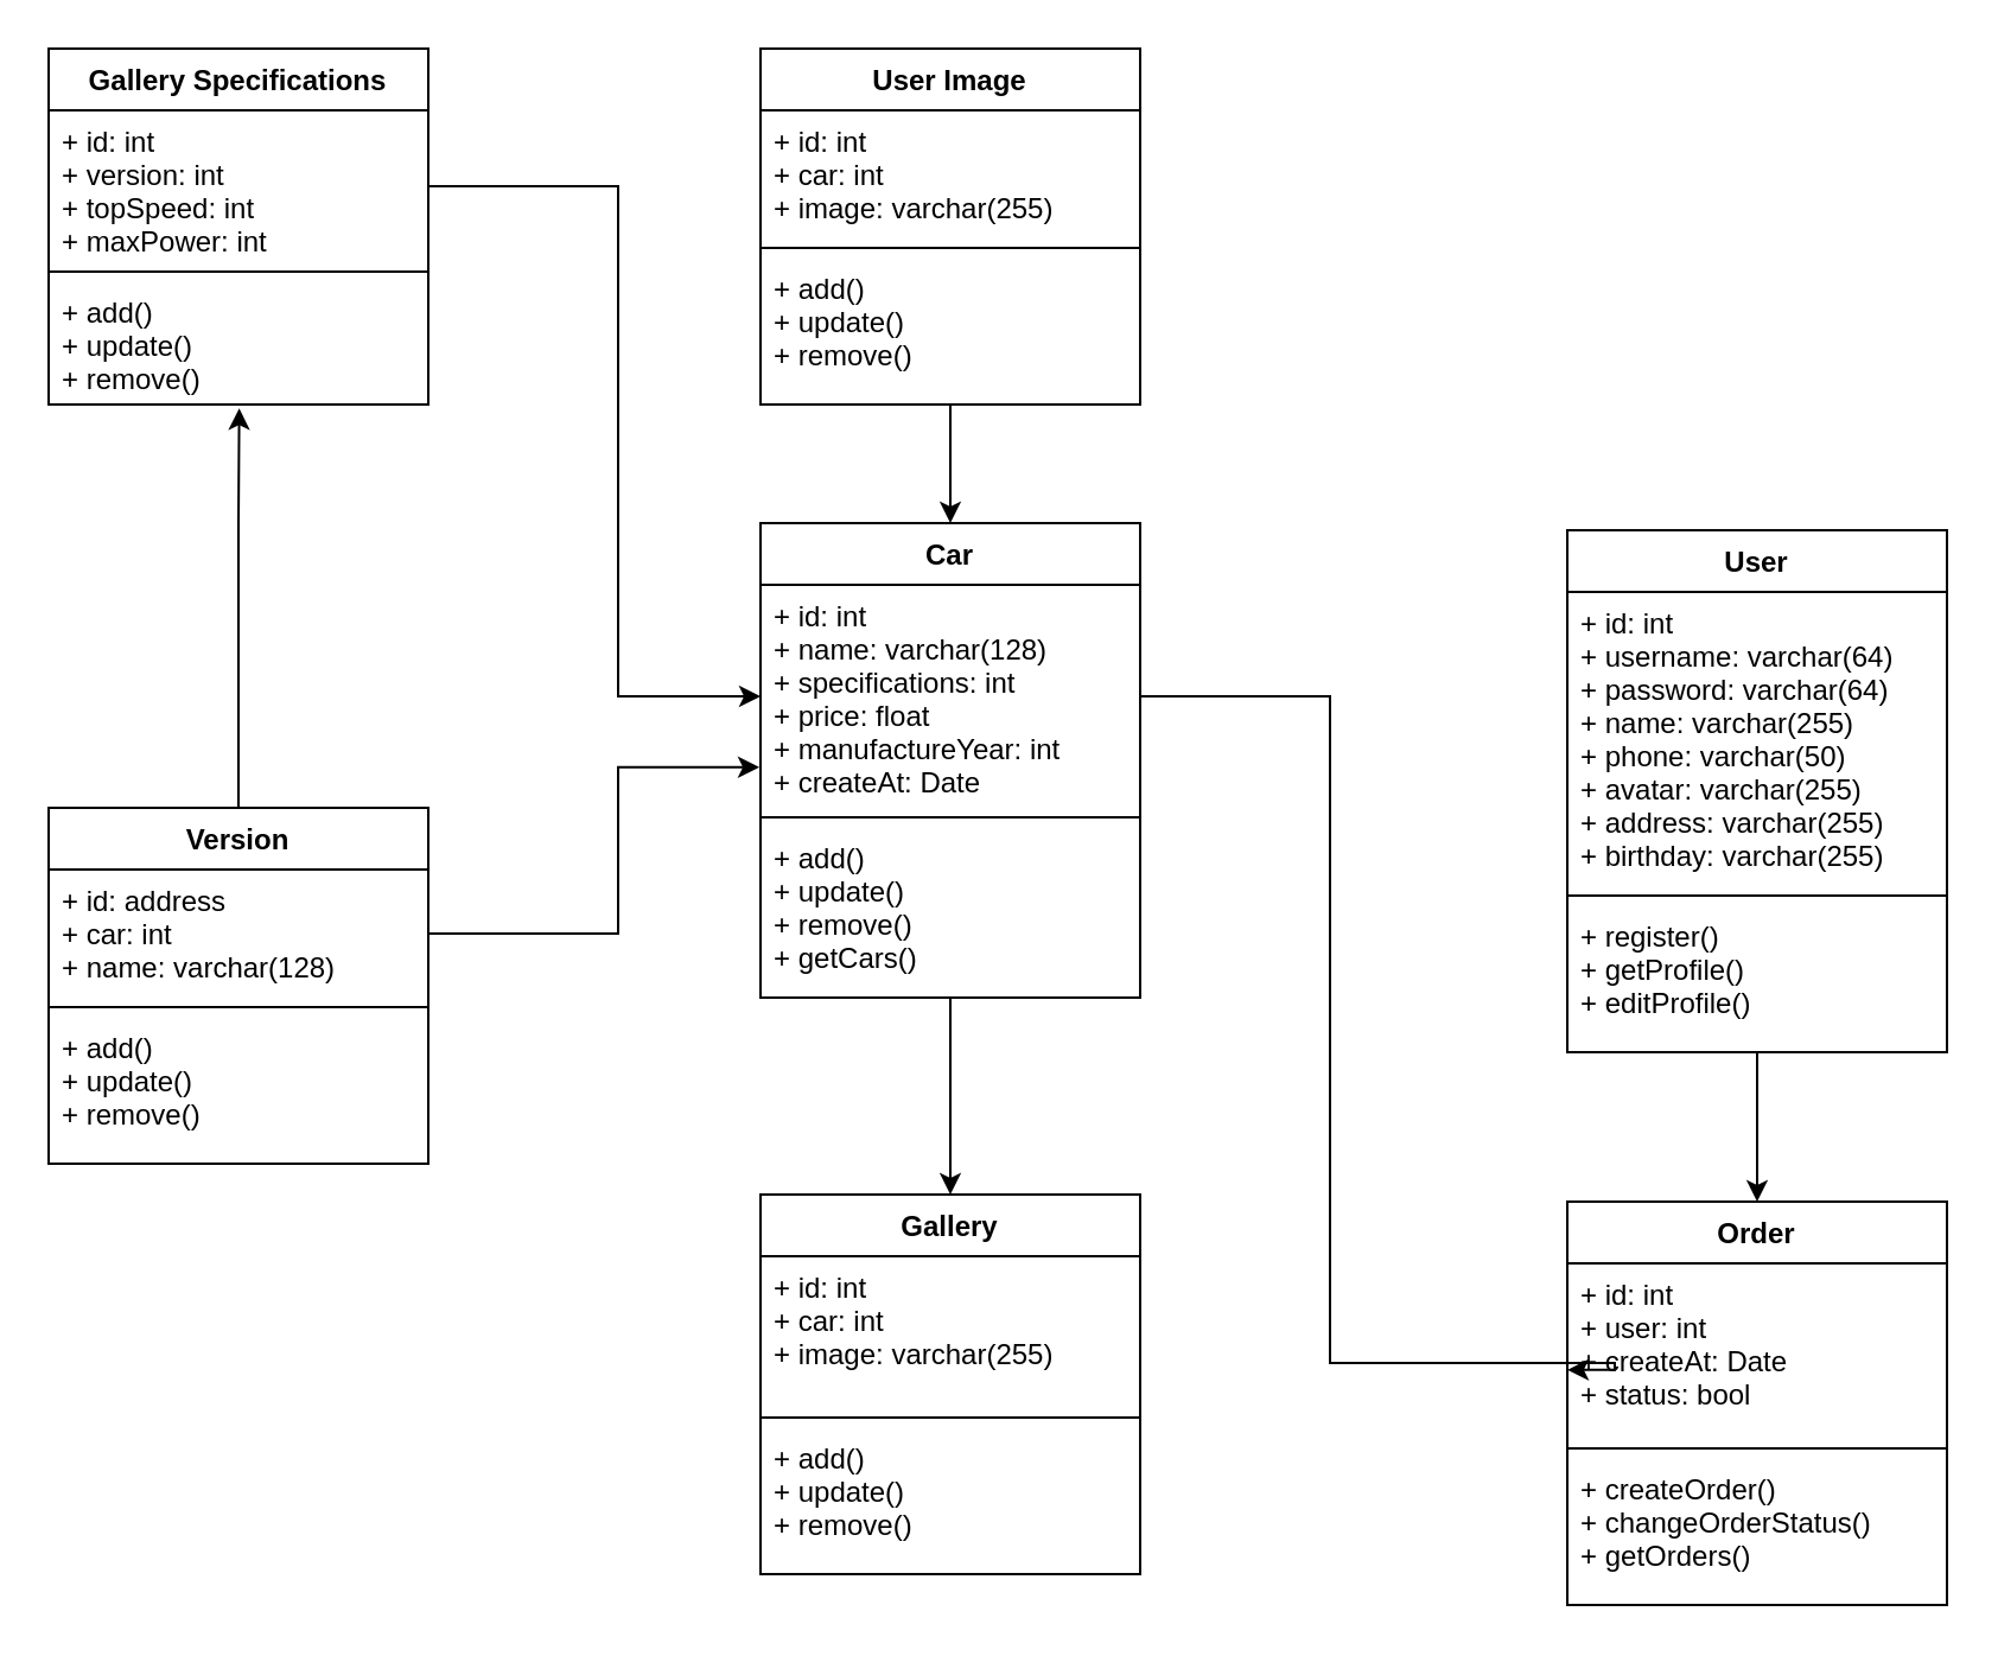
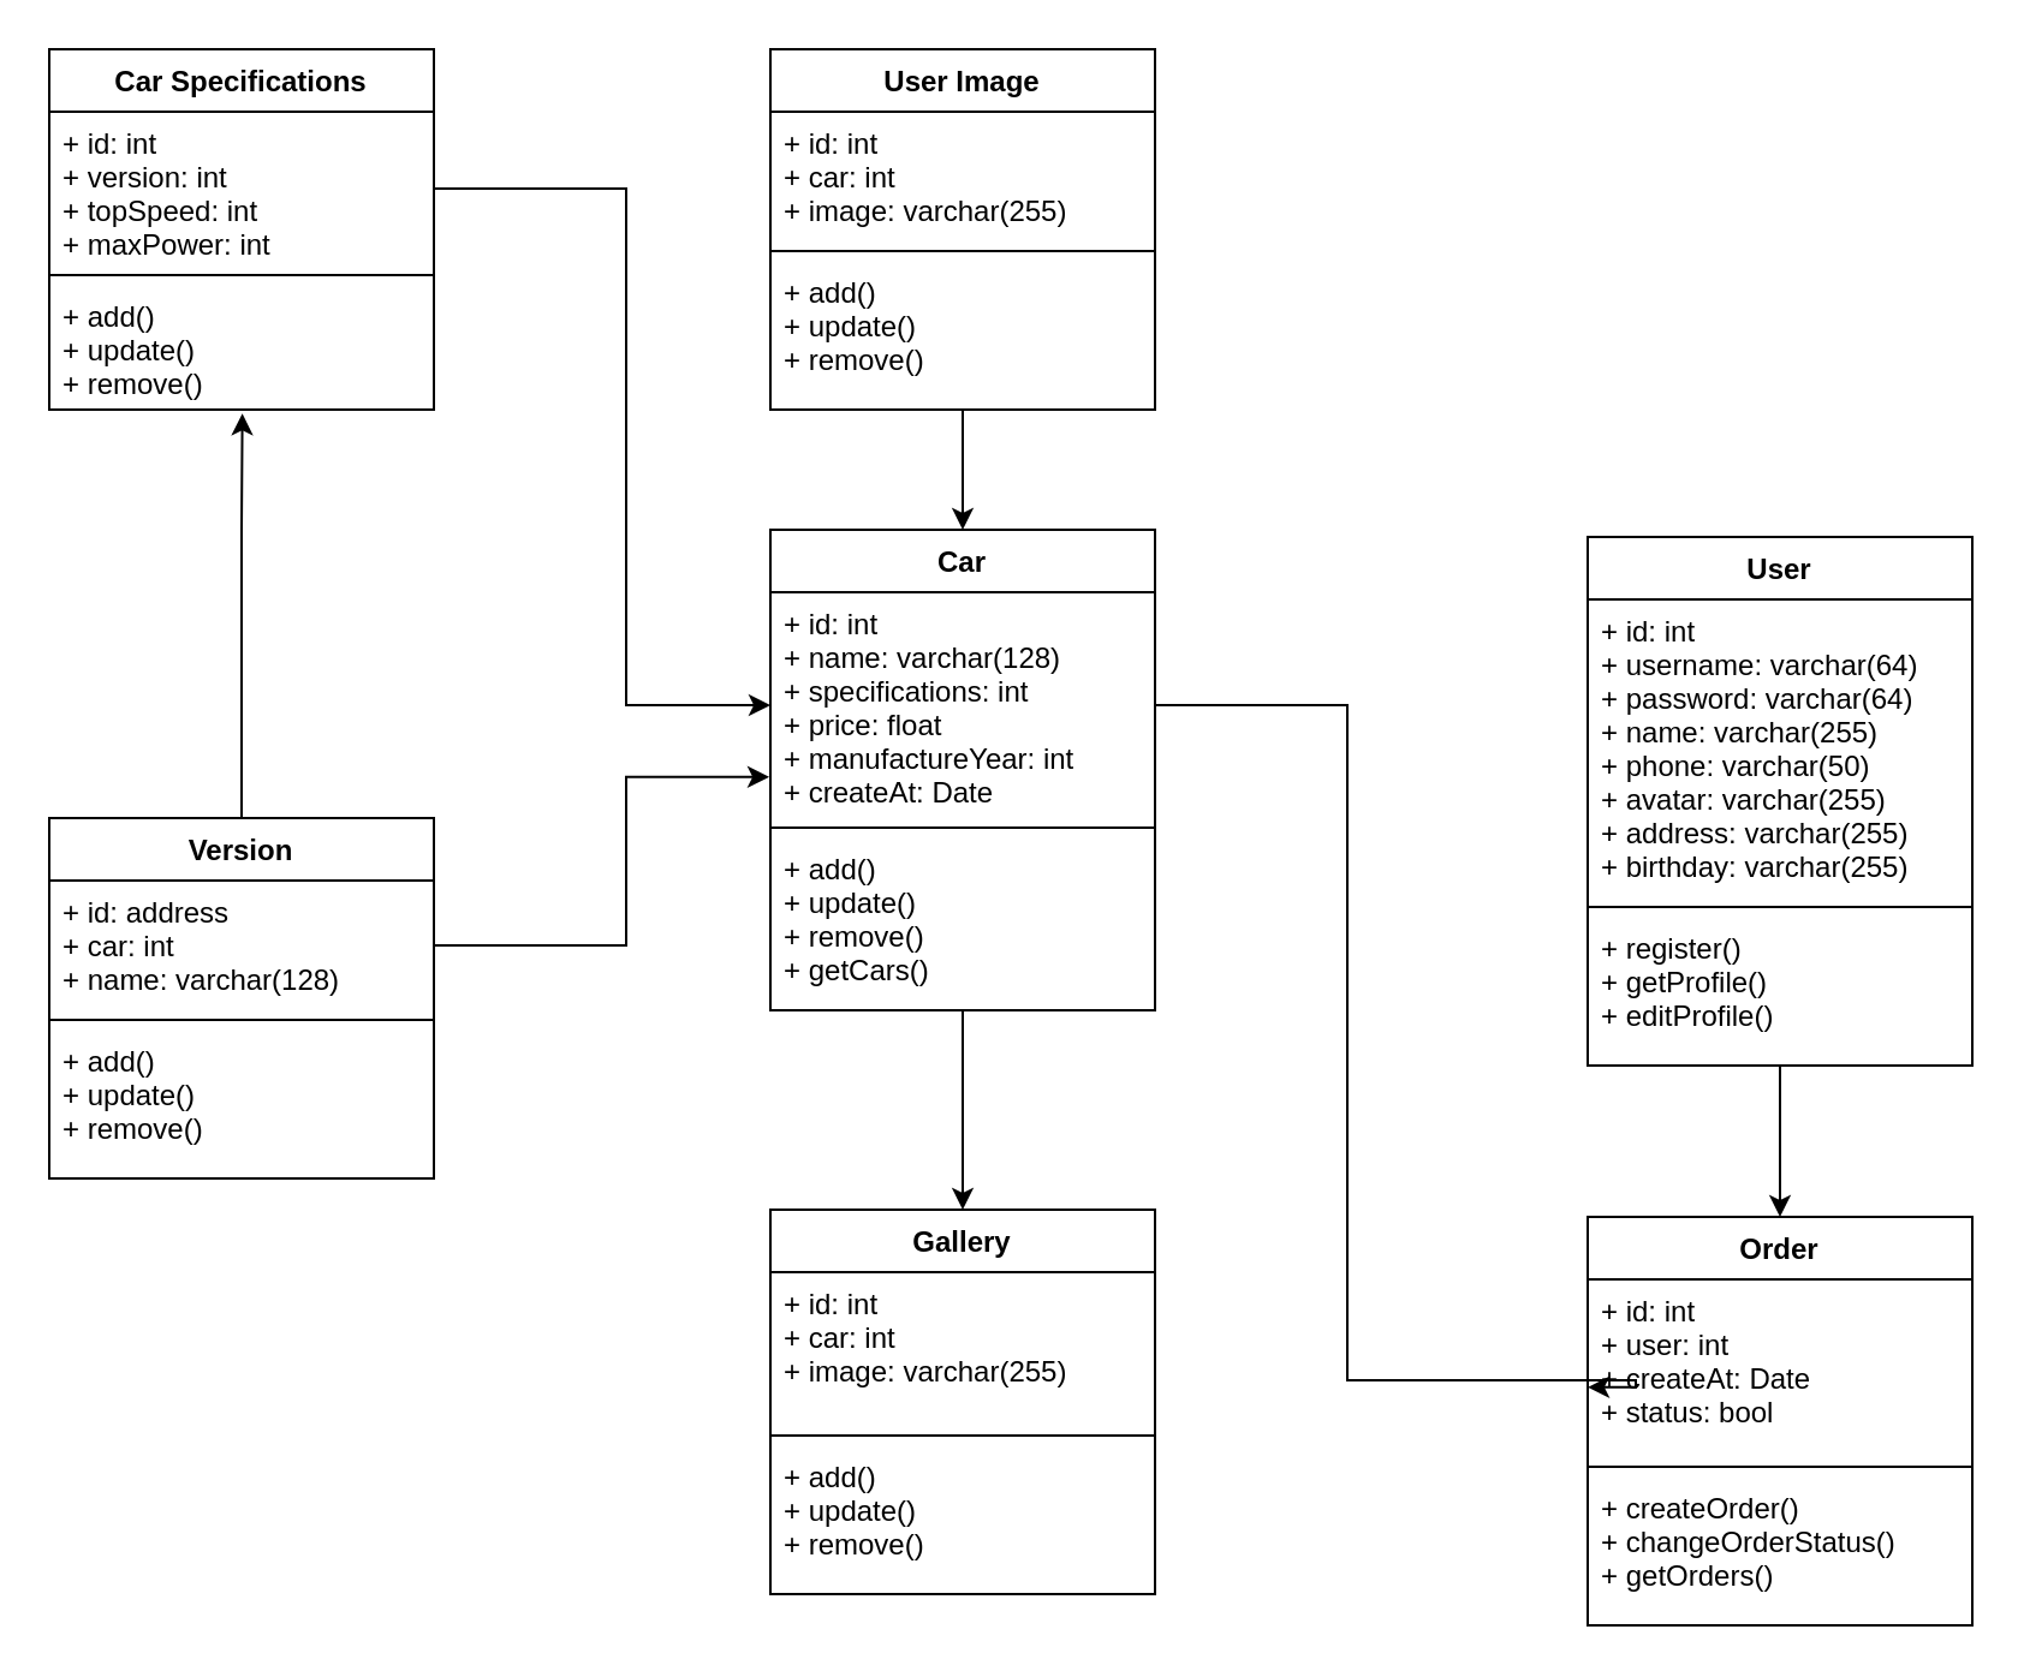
  <mxCell id="0" />
  <mxCell id="1" parent="0" />
  <mxCell id="2" style="edgeStyle=orthogonalEdgeStyle;rounded=0;orthogonalLoop=1;jettySize=auto;html=1;entryX=0.5;entryY=0;entryDx=0;entryDy=0;" parent="1" source="3" target="21" edge="1"><mxGeometry relative="1" as="geometry" /></mxCell>
  <mxCell id="3" value="Car" style="swimlane;fontStyle=1;align=center;verticalAlign=top;childLayout=stackLayout;horizontal=1;startSize=26;horizontalStack=0;resizeParent=1;resizeParentMax=0;resizeLast=0;collapsible=1;marginBottom=0;" parent="1" vertex="1"><mxGeometry x="320" y="220" width="160" height="200" as="geometry" /></mxCell>
  <mxCell id="4" value="+ id: int&#10;+ name: varchar(128)&#10;+ specifications: int&#10;+ price: float&#10;+ manufactureYear: int&#10;+ createAt: Date" style="text;strokeColor=none;fillColor=none;align=left;verticalAlign=top;spacingLeft=4;spacingRight=4;overflow=hidden;rotatable=0;points=[[0,0.5],[1,0.5]];portConstraint=eastwest;" parent="3" vertex="1"><mxGeometry y="26" width="160" height="94" as="geometry" /></mxCell>
  <mxCell id="5" value="" style="line;strokeWidth=1;fillColor=none;align=left;verticalAlign=middle;spacingTop=-1;spacingLeft=3;spacingRight=3;rotatable=0;labelPosition=right;points=[];portConstraint=eastwest;" parent="3" vertex="1"><mxGeometry y="120" width="160" height="8" as="geometry" /></mxCell>
  <mxCell id="6" value="+ add()&#10;+ update()&#10;+ remove()&#10;+ getCars()" style="text;strokeColor=none;fillColor=none;align=left;verticalAlign=top;spacingLeft=4;spacingRight=4;overflow=hidden;rotatable=0;points=[[0,0.5],[1,0.5]];portConstraint=eastwest;" parent="3" vertex="1"><mxGeometry y="128" width="160" height="72" as="geometry" /></mxCell>
- <mxCell id="7" value="Gallery Specifications" style="swimlane;fontStyle=1;align=center;verticalAlign=top;childLayout=stackLayout;horizontal=1;startSize=26;horizontalStack=0;resizeParent=1;resizeParentMax=0;resizeLast=0;collapsible=1;marginBottom=0;" parent="1" vertex="1"><mxGeometry x="20" y="20" width="160" height="150" as="geometry" /></mxCell>
+ <mxCell id="7" value="Car Specifications" style="swimlane;fontStyle=1;align=center;verticalAlign=top;childLayout=stackLayout;horizontal=1;startSize=26;horizontalStack=0;resizeParent=1;resizeParentMax=0;resizeLast=0;collapsible=1;marginBottom=0;" parent="1" vertex="1"><mxGeometry x="20" y="20" width="160" height="150" as="geometry" /></mxCell>
  <mxCell id="8" value="+ id: int&#10;+ version: int&#10;+ topSpeed: int&#10;+ maxPower: int" style="text;strokeColor=none;fillColor=none;align=left;verticalAlign=top;spacingLeft=4;spacingRight=4;overflow=hidden;rotatable=0;points=[[0,0.5],[1,0.5]];portConstraint=eastwest;" parent="7" vertex="1"><mxGeometry y="26" width="160" height="64" as="geometry" /></mxCell>
  <mxCell id="9" value="" style="line;strokeWidth=1;fillColor=none;align=left;verticalAlign=middle;spacingTop=-1;spacingLeft=3;spacingRight=3;rotatable=0;labelPosition=right;points=[];portConstraint=eastwest;" parent="7" vertex="1"><mxGeometry y="90" width="160" height="8" as="geometry" /></mxCell>
  <mxCell id="10" value="+ add()&#10;+ update()&#10;+ remove()" style="text;strokeColor=none;fillColor=none;align=left;verticalAlign=top;spacingLeft=4;spacingRight=4;overflow=hidden;rotatable=0;points=[[0,0.5],[1,0.5]];portConstraint=eastwest;" parent="7" vertex="1"><mxGeometry y="98" width="160" height="52" as="geometry" /></mxCell>
  <mxCell id="11" style="edgeStyle=orthogonalEdgeStyle;rounded=0;orthogonalLoop=1;jettySize=auto;html=1;entryX=0.5;entryY=0;entryDx=0;entryDy=0;" parent="1" source="12" target="3" edge="1"><mxGeometry relative="1" as="geometry" /></mxCell>
  <mxCell id="12" value="User Image" style="swimlane;fontStyle=1;align=center;verticalAlign=top;childLayout=stackLayout;horizontal=1;startSize=26;horizontalStack=0;resizeParent=1;resizeParentMax=0;resizeLast=0;collapsible=1;marginBottom=0;" parent="1" vertex="1"><mxGeometry x="320" y="20" width="160" height="150" as="geometry" /></mxCell>
  <mxCell id="13" value="+ id: int &#10;+ car: int&#10;+ image: varchar(255)&#10;&#10;" style="text;strokeColor=none;fillColor=none;align=left;verticalAlign=top;spacingLeft=4;spacingRight=4;overflow=hidden;rotatable=0;points=[[0,0.5],[1,0.5]];portConstraint=eastwest;" parent="12" vertex="1"><mxGeometry y="26" width="160" height="54" as="geometry" /></mxCell>
  <mxCell id="14" value="" style="line;strokeWidth=1;fillColor=none;align=left;verticalAlign=middle;spacingTop=-1;spacingLeft=3;spacingRight=3;rotatable=0;labelPosition=right;points=[];portConstraint=eastwest;" parent="12" vertex="1"><mxGeometry y="80" width="160" height="8" as="geometry" /></mxCell>
  <mxCell id="15" value="+ add()&#10;+ update()&#10;+ remove()" style="text;strokeColor=none;fillColor=none;align=left;verticalAlign=top;spacingLeft=4;spacingRight=4;overflow=hidden;rotatable=0;points=[[0,0.5],[1,0.5]];portConstraint=eastwest;" parent="12" vertex="1"><mxGeometry y="88" width="160" height="62" as="geometry" /></mxCell>
  <mxCell id="16" style="edgeStyle=orthogonalEdgeStyle;rounded=0;orthogonalLoop=1;jettySize=auto;html=1;entryX=0.502;entryY=1.032;entryDx=0;entryDy=0;entryPerimeter=0;" parent="1" source="17" target="10" edge="1"><mxGeometry relative="1" as="geometry"><Array as="points"><mxPoint x="100" y="220" /><mxPoint x="100" y="220" /></Array></mxGeometry></mxCell>
  <mxCell id="17" value="Version" style="swimlane;fontStyle=1;align=center;verticalAlign=top;childLayout=stackLayout;horizontal=1;startSize=26;horizontalStack=0;resizeParent=1;resizeParentMax=0;resizeLast=0;collapsible=1;marginBottom=0;" parent="1" vertex="1"><mxGeometry x="20" y="340" width="160" height="150" as="geometry" /></mxCell>
  <mxCell id="18" value="+ id: address&#10;+ car: int&#10;+ name: varchar(128)" style="text;strokeColor=none;fillColor=none;align=left;verticalAlign=top;spacingLeft=4;spacingRight=4;overflow=hidden;rotatable=0;points=[[0,0.5],[1,0.5]];portConstraint=eastwest;" parent="17" vertex="1"><mxGeometry y="26" width="160" height="54" as="geometry" /></mxCell>
  <mxCell id="19" value="" style="line;strokeWidth=1;fillColor=none;align=left;verticalAlign=middle;spacingTop=-1;spacingLeft=3;spacingRight=3;rotatable=0;labelPosition=right;points=[];portConstraint=eastwest;" parent="17" vertex="1"><mxGeometry y="80" width="160" height="8" as="geometry" /></mxCell>
  <mxCell id="20" value="+ add()&#10;+ update()&#10;+ remove()" style="text;strokeColor=none;fillColor=none;align=left;verticalAlign=top;spacingLeft=4;spacingRight=4;overflow=hidden;rotatable=0;points=[[0,0.5],[1,0.5]];portConstraint=eastwest;" parent="17" vertex="1"><mxGeometry y="88" width="160" height="62" as="geometry" /></mxCell>
  <mxCell id="21" value="Gallery" style="swimlane;fontStyle=1;align=center;verticalAlign=top;childLayout=stackLayout;horizontal=1;startSize=26;horizontalStack=0;resizeParent=1;resizeParentMax=0;resizeLast=0;collapsible=1;marginBottom=0;" parent="1" vertex="1"><mxGeometry x="320" y="503" width="160" height="160" as="geometry" /></mxCell>
  <mxCell id="22" value="+ id: int&#10;+ car: int&#10;+ image: varchar(255)" style="text;strokeColor=none;fillColor=none;align=left;verticalAlign=top;spacingLeft=4;spacingRight=4;overflow=hidden;rotatable=0;points=[[0,0.5],[1,0.5]];portConstraint=eastwest;" parent="21" vertex="1"><mxGeometry y="26" width="160" height="64" as="geometry" /></mxCell>
  <mxCell id="23" value="" style="line;strokeWidth=1;fillColor=none;align=left;verticalAlign=middle;spacingTop=-1;spacingLeft=3;spacingRight=3;rotatable=0;labelPosition=right;points=[];portConstraint=eastwest;" parent="21" vertex="1"><mxGeometry y="90" width="160" height="8" as="geometry" /></mxCell>
  <mxCell id="24" value="+ add()&#10;+ update()&#10;+ remove()" style="text;strokeColor=none;fillColor=none;align=left;verticalAlign=top;spacingLeft=4;spacingRight=4;overflow=hidden;rotatable=0;points=[[0,0.5],[1,0.5]];portConstraint=eastwest;" parent="21" vertex="1"><mxGeometry y="98" width="160" height="62" as="geometry" /></mxCell>
  <mxCell id="25" style="edgeStyle=orthogonalEdgeStyle;rounded=0;orthogonalLoop=1;jettySize=auto;html=1;entryX=0;entryY=0.5;entryDx=0;entryDy=0;" parent="1" source="8" target="4" edge="1"><mxGeometry relative="1" as="geometry"><Array as="points"><mxPoint x="260" y="78" /><mxPoint x="260" y="293" /></Array></mxGeometry></mxCell>
  <mxCell id="26" style="edgeStyle=orthogonalEdgeStyle;rounded=0;orthogonalLoop=1;jettySize=auto;html=1;entryX=-0.003;entryY=0.818;entryDx=0;entryDy=0;entryPerimeter=0;" parent="1" source="18" target="4" edge="1"><mxGeometry relative="1" as="geometry"><Array as="points"><mxPoint x="260" y="393" /><mxPoint x="260" y="323" /></Array></mxGeometry></mxCell>
  <mxCell id="27" style="edgeStyle=orthogonalEdgeStyle;rounded=0;orthogonalLoop=1;jettySize=auto;html=1;entryX=0.5;entryY=0;entryDx=0;entryDy=0;" edge="1" parent="1" source="28" target="32"><mxGeometry relative="1" as="geometry" /></mxCell>
  <mxCell id="28" value="User" style="swimlane;fontStyle=1;align=center;verticalAlign=top;childLayout=stackLayout;horizontal=1;startSize=26;horizontalStack=0;resizeParent=1;resizeParentMax=0;resizeLast=0;collapsible=1;marginBottom=0;" parent="1" vertex="1"><mxGeometry x="660" y="223" width="160" height="220" as="geometry" /></mxCell>
  <mxCell id="29" value="+ id: int&#10;+ username: varchar(64)&#10;+ password: varchar(64)&#10;+ name: varchar(255)&#10;+ phone: varchar(50)&#10;+ avatar: varchar(255)&#10;+ address: varchar(255)&#10;+ birthday: varchar(255)" style="text;strokeColor=none;fillColor=none;align=left;verticalAlign=top;spacingLeft=4;spacingRight=4;overflow=hidden;rotatable=0;points=[[0,0.5],[1,0.5]];portConstraint=eastwest;" parent="28" vertex="1"><mxGeometry y="26" width="160" height="124" as="geometry" /></mxCell>
  <mxCell id="30" value="" style="line;strokeWidth=1;fillColor=none;align=left;verticalAlign=middle;spacingTop=-1;spacingLeft=3;spacingRight=3;rotatable=0;labelPosition=right;points=[];portConstraint=eastwest;" parent="28" vertex="1"><mxGeometry y="150" width="160" height="8" as="geometry" /></mxCell>
  <mxCell id="31" value="+ register()&#10;+ getProfile()&#10;+ editProfile()" style="text;strokeColor=none;fillColor=none;align=left;verticalAlign=top;spacingLeft=4;spacingRight=4;overflow=hidden;rotatable=0;points=[[0,0.5],[1,0.5]];portConstraint=eastwest;" parent="28" vertex="1"><mxGeometry y="158" width="160" height="62" as="geometry" /></mxCell>
  <mxCell id="32" value="Order" style="swimlane;fontStyle=1;align=center;verticalAlign=top;childLayout=stackLayout;horizontal=1;startSize=26;horizontalStack=0;resizeParent=1;resizeParentMax=0;resizeLast=0;collapsible=1;marginBottom=0;" vertex="1" parent="1"><mxGeometry x="660" y="506" width="160" height="170" as="geometry" /></mxCell>
  <mxCell id="33" value="+ id: int&#10;+ user: int&#10;+ createAt: Date&#10;+ status: bool" style="text;strokeColor=none;fillColor=none;align=left;verticalAlign=top;spacingLeft=4;spacingRight=4;overflow=hidden;rotatable=0;points=[[0,0.5],[1,0.5]];portConstraint=eastwest;" vertex="1" parent="32"><mxGeometry y="26" width="160" height="74" as="geometry" /></mxCell>
  <mxCell id="34" value="" style="line;strokeWidth=1;fillColor=none;align=left;verticalAlign=middle;spacingTop=-1;spacingLeft=3;spacingRight=3;rotatable=0;labelPosition=right;points=[];portConstraint=eastwest;" vertex="1" parent="32"><mxGeometry y="100" width="160" height="8" as="geometry" /></mxCell>
  <mxCell id="35" value="+ createOrder()&#10;+ changeOrderStatus()&#10;+ getOrders()" style="text;strokeColor=none;fillColor=none;align=left;verticalAlign=top;spacingLeft=4;spacingRight=4;overflow=hidden;rotatable=0;points=[[0,0.5],[1,0.5]];portConstraint=eastwest;" vertex="1" parent="32"><mxGeometry y="108" width="160" height="62" as="geometry" /></mxCell>
  <mxCell id="36" style="edgeStyle=orthogonalEdgeStyle;rounded=0;orthogonalLoop=1;jettySize=auto;html=1;entryX=0;entryY=0.607;entryDx=0;entryDy=0;entryPerimeter=0;" edge="1" parent="1" source="4" target="33"><mxGeometry relative="1" as="geometry"><Array as="points"><mxPoint x="560" y="293" /><mxPoint x="560" y="574" /><mxPoint x="680" y="574" /></Array></mxGeometry></mxCell>
